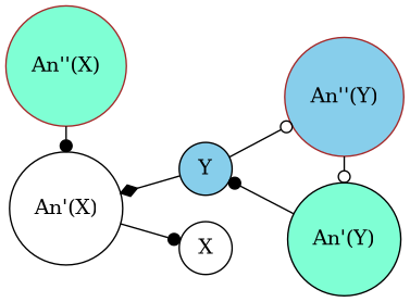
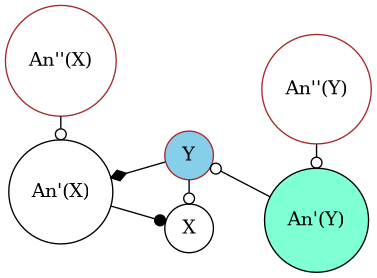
  digraph {
    rankdir=LR
    node [color=black fillcolor=white shape=circle style=filled]
    edge [arrowhead=dot]
    n1 [label="An'(X)"]
-   n2 [color=brown fillcolor=aquamarine label="An''(X)"]
+   n2 [color=brown label="An''(X)"]
    n3 [label=X]
-   n4 [fillcolor=skyblue label=Y]
+   n4 [color=brown fillcolor=skyblue label=Y]
    n5 [fillcolor=aquamarine label="An'(Y)"]
-   n6 [color=brown fillcolor=skyblue label="An''(Y)"]
+   n6 [color=brown label="An''(Y)"]
    subgraph sub_1 {
      rank=same
      n1
      n2
    }
    subgraph sub_2 {
      rank=same
      n3
      n4
    }
    subgraph sub_3 {
      rank=same
      n5
      n6
    }
    n1 -> n3
-   n2 -> n1
+   n2 -> n1 [arrowhead=odot]
    n4 -> n1 [arrowhead=diamond]
-   n4 -> n6 [arrowhead=odot]
-   n5 -> n4
+   n4 -> n3 [arrowhead=odot]
+   n5 -> n4 [arrowhead=odot]
    n6 -> n5 [arrowhead=odot]
  }
